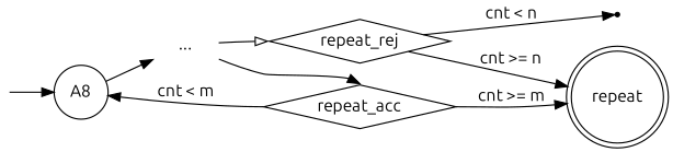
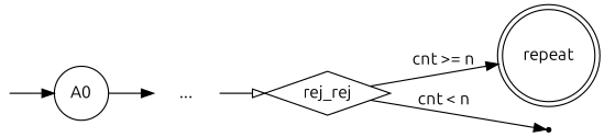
  digraph {
    fontname=Ubuntu
    rankdir=LR
    node [fontname=Ubuntu shape=point]
    edge [fontname=Ubuntu]
    init [style=invis]
-   A0 [shape=circle label=A8]
+   A0 [shape=circle]
    n3 [label="..." shape=none]
-   repeat_acc [shape=diamond]
-   repeat_rej [shape=diamond]
+   repeat_rej [shape=diamond label=rej_rej]
    n6 [label=repeat shape=doublecircle]
    reject
    init -> A0
    A0 -> n3
-   n3 -> repeat_acc [headport=n]
    n3 -> repeat_rej [arrowhead=empty headport=w]
-   repeat_acc -> A0 [label="cnt < m" tailport=w]
-   repeat_acc -> n6 [label="cnt >= m" tailport=e]
    repeat_rej -> n6 [label="cnt >= n"]
    repeat_rej -> reject [label="cnt < n"]
  }
